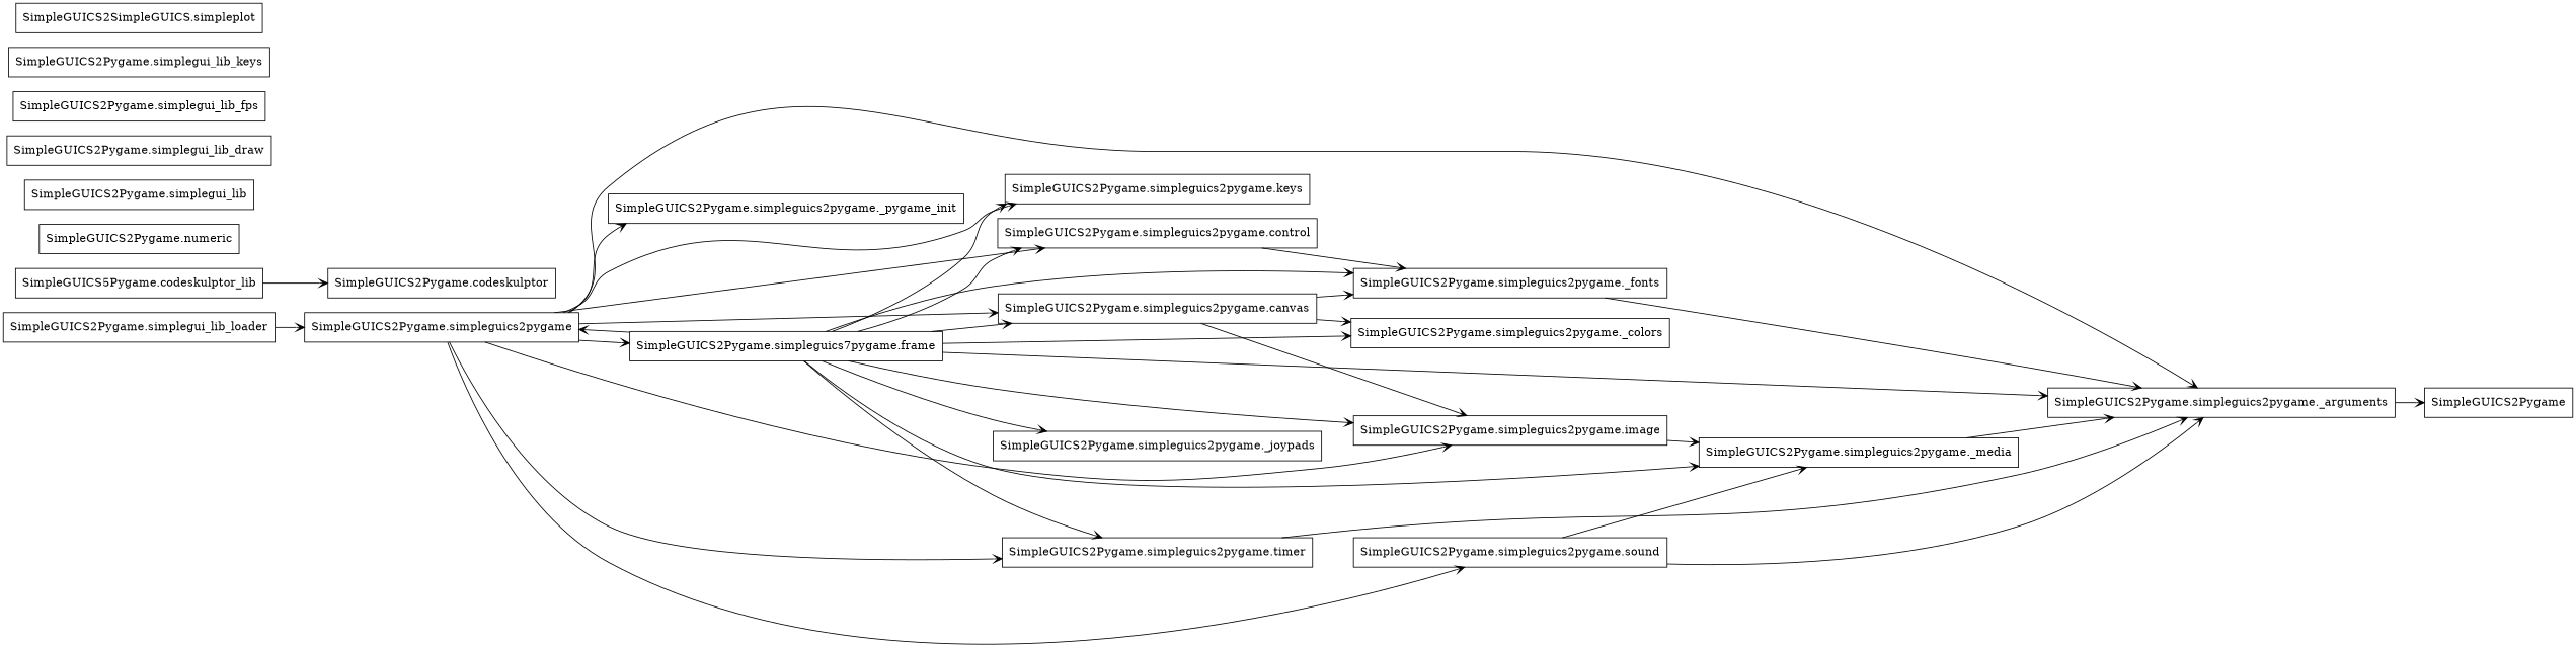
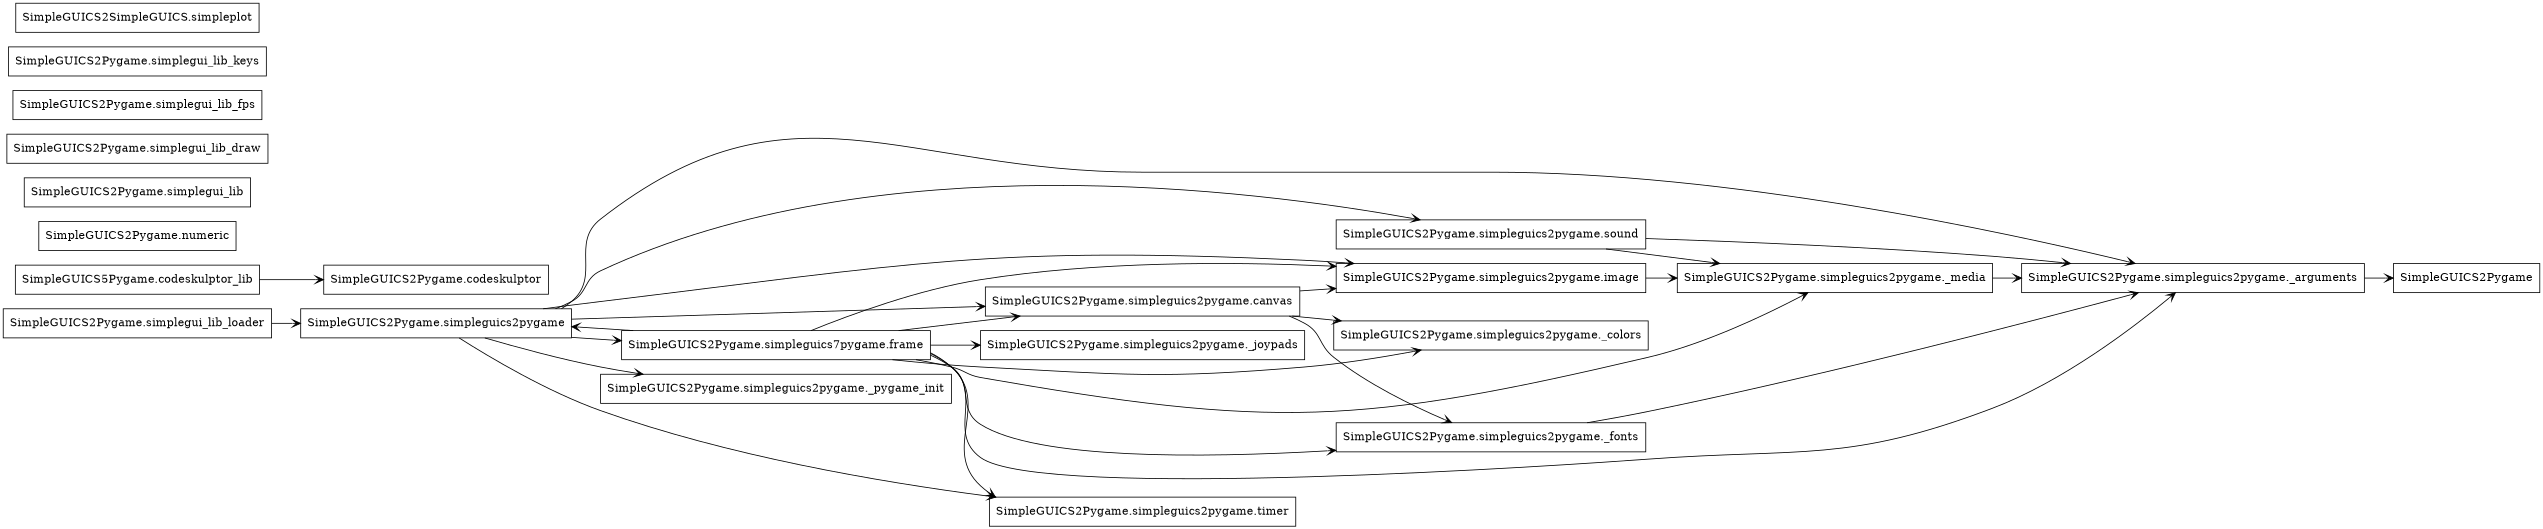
  digraph {
    rankdir=LR
    node [shape=box]
    edge [arrowhead=open arrowtail=none]
    n1 [label=SimpleGUICS2Pygame]
    n2 [label="SimpleGUICS2Pygame.codeskulptor"]
    n3 [label="SimpleGUICS5Pygame.codeskulptor_lib"]
    n4 [label="SimpleGUICS2Pygame.numeric"]
    n5 [label="SimpleGUICS2Pygame.simplegui_lib"]
    n6 [label="SimpleGUICS2Pygame.simplegui_lib_draw"]
    n7 [label="SimpleGUICS2Pygame.simplegui_lib_fps"]
    n8 [label="SimpleGUICS2Pygame.simplegui_lib_keys"]
    n9 [label="SimpleGUICS2Pygame.simplegui_lib_loader"]
    n10 [label="SimpleGUICS2Pygame.simpleguics2pygame"]
    n11 [label="SimpleGUICS2Pygame.simpleguics2pygame._arguments"]
    n12 [label="SimpleGUICS2Pygame.simpleguics2pygame._pygame_init"]
    n13 [label="SimpleGUICS2Pygame.simpleguics2pygame.canvas"]
-   n14 [label="SimpleGUICS2Pygame.simpleguics2pygame.control"]
    n15 [label="SimpleGUICS2Pygame.simpleguics7pygame.frame"]
    n16 [label="SimpleGUICS2Pygame.simpleguics2pygame.image"]
-   n17 [label="SimpleGUICS2Pygame.simpleguics2pygame.keys"]
    n18 [label="SimpleGUICS2Pygame.simpleguics2pygame.sound"]
    n19 [label="SimpleGUICS2Pygame.simpleguics2pygame.timer"]
    n20 [label="SimpleGUICS2Pygame.simpleguics2pygame._colors"]
    n21 [label="SimpleGUICS2Pygame.simpleguics2pygame._fonts"]
    n22 [label="SimpleGUICS2Pygame.simpleguics2pygame._joypads"]
    n23 [label="SimpleGUICS2Pygame.simpleguics2pygame._media"]
    n24 [label="SimpleGUICS2SimpleGUICS.simpleplot"]
    n3 -> n2
    n9 -> n10
    n10 -> n11
    n10 -> n12
    n10 -> n13
-   n10 -> n14
    n10 -> n15
    n10 -> n16
-   n10 -> n17
    n10 -> n18
    n10 -> n19
    n11 -> n1
    n13 -> n16
    n13 -> n20
    n13 -> n21
-   n14 -> n21
    n15 -> n10
    n15 -> n11
    n15 -> n13
-   n15 -> n14
    n15 -> n16
-   n15 -> n17
    n15 -> n19
    n15 -> n20
    n15 -> n21
    n15 -> n22
    n15 -> n23
    n16 -> n23
    n18 -> n11
    n18 -> n23
-   n19 -> n11
    n21 -> n11
    n23 -> n11
  }
